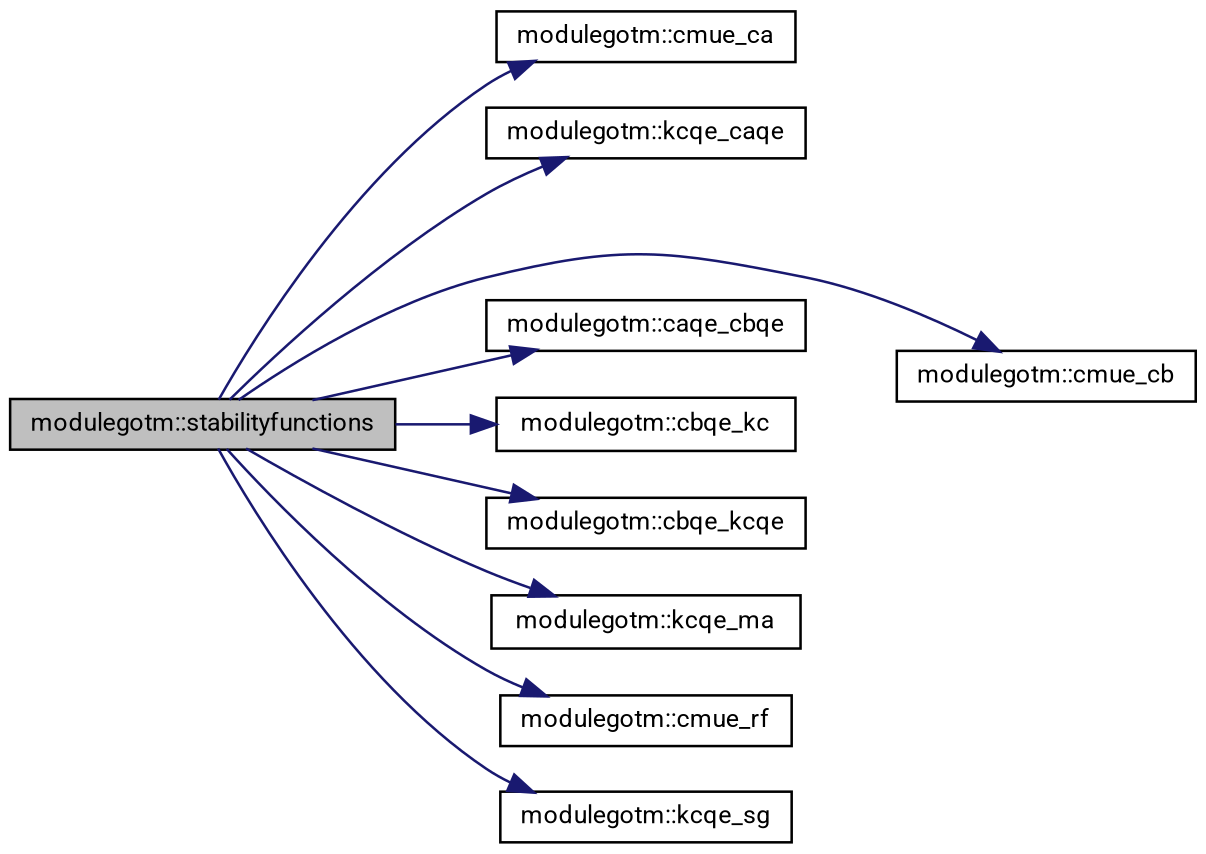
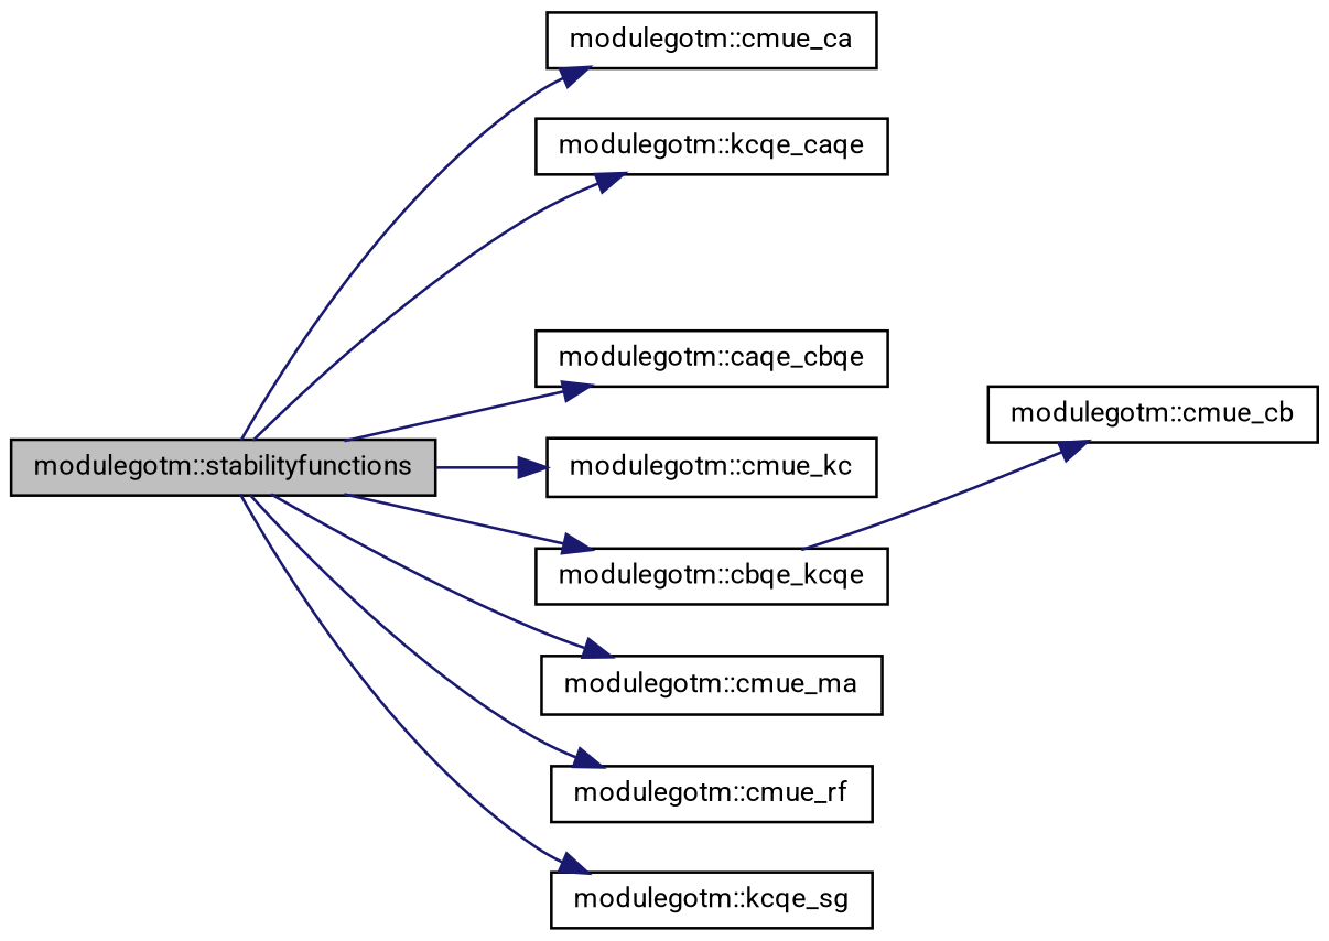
  digraph {
    fontname=Roboto
    rankdir=LR
    node [color=black fillcolor=white fontname=Roboto fontsize=10 shape=record style=filled]
    edge [color=midnightblue fontname=Roboto fontsize=10 labelfontname=Helvetica labelfontsize=10 style=solid]
    n1 [fillcolor=grey75 fontcolor=black height=0.2 label="modulegotm::stabilityfunctions" width=0.4]
    n2 [height=0.2 label="modulegotm::cmue_ca" width=0.4]
    n3 [height=0.2 label="modulegotm::kcqe_caqe" width=0.4]
    n4 [height=0.2 label="modulegotm::cmue_cb" width=0.4]
    n5 [height=0.2 label="modulegotm::caqe_cbqe" width=0.4]
-   n6 [height=0.2 label="modulegotm::cbqe_kc" width=0.4]
+   n6 [height=0.2 label="modulegotm::cmue_kc" width=0.4]
    n7 [height=0.2 label="modulegotm::cbqe_kcqe" width=0.4]
-   n8 [height=0.2 label="modulegotm::kcqe_ma" width=0.4]
+   n8 [height=0.2 label="modulegotm::cmue_ma" width=0.4]
    n9 [height=0.2 label="modulegotm::cmue_rf" width=0.4]
    n10 [height=0.2 label="modulegotm::kcqe_sg" width=0.4]
    n1 -> n2
    n1 -> n3
-   n1 -> n4
+   n7 -> n4
    n1 -> n5
    n1 -> n6
    n1 -> n7
    n1 -> n8
    n1 -> n9
    n1 -> n10
  }
